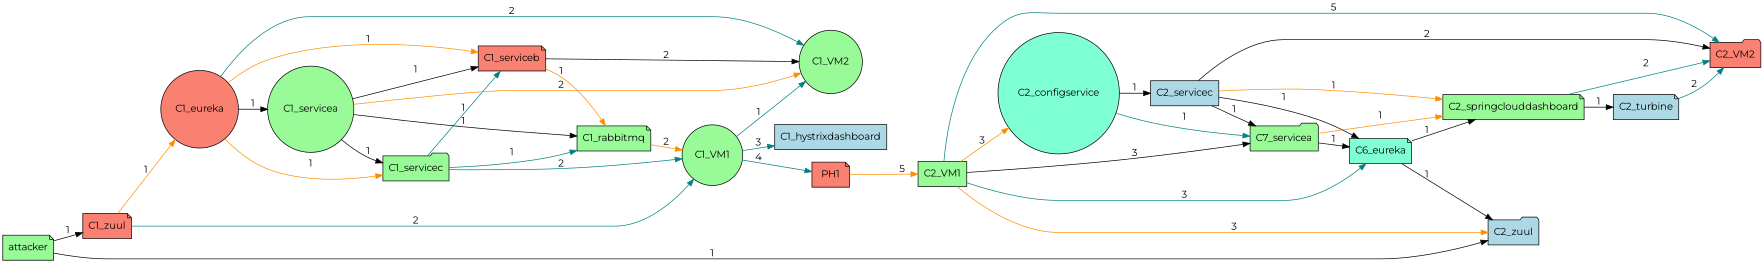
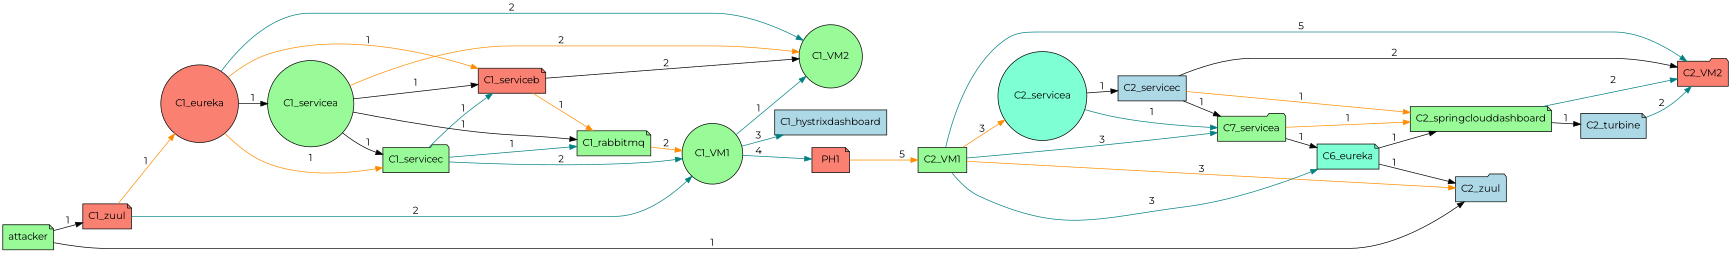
  digraph {
    fontname=Montserrat
    rankdir=LR
    node [fillcolor=palegreen fontname=Montserrat shape=note style=filled]
    edge [color=black fontname=Montserrat]
    C1_zuul [fillcolor=salmon]
    attacker
    C2_zuul [fillcolor=lightblue shape=folder]
    C1_VM1 [shape=circle]
    C1_eureka [fillcolor=salmon shape=circle]
    C1_VM2 [shape=circle]
    C1_hystrixdashboard [fillcolor=lightblue shape=box]
    PH1 [fillcolor=salmon]
    C1_servicec [shape=folder]
    C1_serviceb [fillcolor=salmon]
    C1_servicea [shape=circle]
    C1_rabbitmq
    C2_VM1 [shape=box]
-   C2_configservice [fillcolor=aquamarine shape=circle]
+   C2_configservice [fillcolor=aquamarine shape=circle label=C2_servicea]
    C2_servicec [fillcolor=lightblue shape=box]
    n16 [label=C7_servicea shape=folder]
    n17 [fillcolor=aquamarine label=C6_eureka]
    C2_springclouddashboard
    C2_VM2 [fillcolor=salmon shape=folder]
    C2_turbine [fillcolor=lightblue]
    C1_zuul -> C1_VM1 [color=teal label=2]
    C1_zuul -> C1_eureka [color=darkorange label=1]
    attacker -> C1_zuul [label=1]
    attacker -> C2_zuul [label=1]
    C1_VM1 -> C1_VM2 [color=teal label=1]
    C1_VM1 -> C1_hystrixdashboard [color=teal label=3]
    C1_VM1 -> PH1 [color=teal label=4]
    C1_eureka -> C1_VM2 [color=teal label=2]
    C1_eureka -> C1_servicec [color=darkorange label=1]
    C1_eureka -> C1_serviceb [color=darkorange label=1]
    C1_eureka -> C1_servicea [label=1]
    PH1 -> C2_VM1 [color=darkorange label=5]
    C1_servicec -> C1_VM1 [color=teal label=2]
    C1_servicec -> C1_serviceb [color=teal label=1]
    C1_servicec -> C1_rabbitmq [color=teal label=1]
    C1_serviceb -> C1_VM2 [label=2]
    C1_serviceb -> C1_rabbitmq [color=darkorange label=1]
    C1_servicea -> C1_VM2 [color=darkorange label=2]
    C1_servicea -> C1_servicec [label=1]
    C1_servicea -> C1_serviceb [label=1]
    C1_servicea -> C1_rabbitmq [label=1]
    C1_rabbitmq -> C1_VM1 [color=darkorange label=2]
    C2_VM1 -> C2_zuul [color=darkorange label=3]
    C2_VM1 -> C2_configservice [color=darkorange label=3]
-   C2_VM1 -> n16 [label=3]
+   C2_VM1 -> n16 [color=teal label=3]
    C2_VM1 -> n17 [color=teal label=3]
    C2_VM1 -> C2_VM2 [color=teal label=5]
    C2_configservice -> C2_servicec [label=1]
    C2_configservice -> n16 [color=teal label=1]
    C2_servicec -> n16 [label=1]
-   C2_servicec -> n17 [label=1]
    C2_servicec -> C2_springclouddashboard [color=darkorange label=1]
    C2_servicec -> C2_VM2 [label=2]
    n16 -> n17 [label=1]
    n16 -> C2_springclouddashboard [color=darkorange label=1]
    n17 -> C2_zuul [label=1]
    n17 -> C2_springclouddashboard [label=1]
    C2_springclouddashboard -> C2_VM2 [color=teal label=2]
    C2_springclouddashboard -> C2_turbine [label=1]
    C2_turbine -> C2_VM2 [color=teal label=2]
  }
